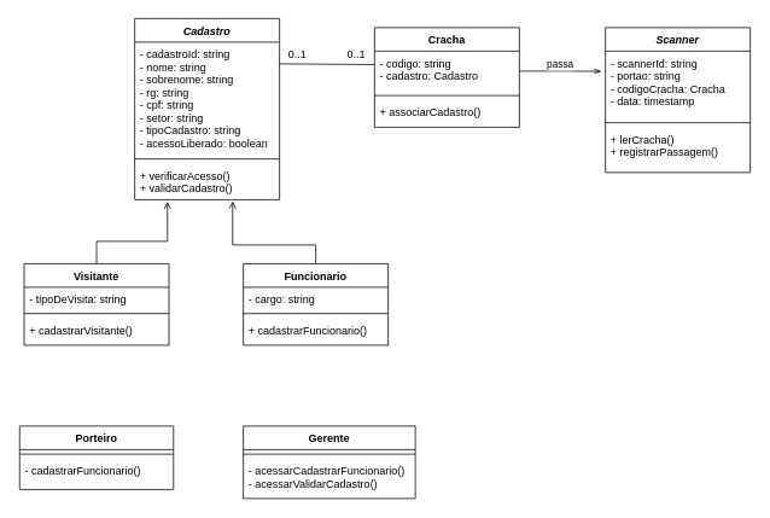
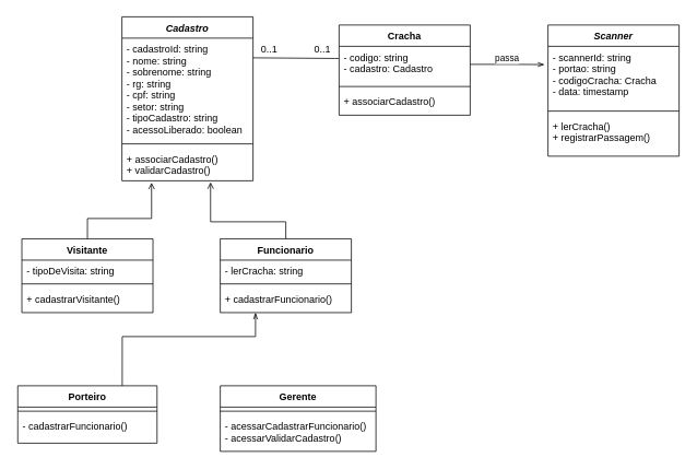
  <mxCell id="0" />
  <mxCell id="1" parent="0" />
  <mxCell id="2" style="edgeStyle=orthogonalEdgeStyle;rounded=0;orthogonalLoop=1;jettySize=auto;html=1;exitX=0.5;exitY=0;exitDx=0;exitDy=0;endArrow=open;endFill=0;entryX=0.676;entryY=1.042;entryDx=0;entryDy=0;entryPerimeter=0;" edge="1" parent="1" source="29" target="11"><mxGeometry relative="1" as="geometry"><mxPoint x="673.04" y="260" as="targetPoint" /><Array as="points"><mxPoint x="348" y="270" /><mxPoint x="256" y="270" /></Array></mxGeometry></mxCell>
  <mxCell id="3" style="edgeStyle=orthogonalEdgeStyle;rounded=0;orthogonalLoop=1;jettySize=auto;html=1;exitX=0.5;exitY=0;exitDx=0;exitDy=0;endArrow=open;endFill=0;entryX=0.226;entryY=1.054;entryDx=0;entryDy=0;entryPerimeter=0;" edge="1" parent="1" source="13" target="11"><mxGeometry relative="1" as="geometry"><mxPoint x="8.02" y="230" as="targetPoint" /><Array as="points"><mxPoint x="106" y="266" /><mxPoint x="184" y="266" /></Array></mxGeometry></mxCell>
  <mxCell id="4" style="edgeStyle=orthogonalEdgeStyle;rounded=0;orthogonalLoop=1;jettySize=auto;html=1;exitX=1;exitY=0.5;exitDx=0;exitDy=0;entryX=-0.027;entryY=0.301;entryDx=0;entryDy=0;endArrow=openThin;endFill=0;entryPerimeter=0;" edge="1" parent="1" source="19" target="23"><mxGeometry relative="1" as="geometry" /></mxCell>
  <mxCell id="5" value="passa" style="edgeLabel;html=1;align=center;verticalAlign=middle;resizable=0;points=[];" vertex="1" connectable="0" parent="4"><mxGeometry x="-0.227" y="2" relative="1" as="geometry"><mxPoint x="9.83" y="-6" as="offset" /></mxGeometry></mxCell>
  <mxCell id="6" value="0..1" style="text;html=1;strokeColor=none;fillColor=none;align=center;verticalAlign=middle;whiteSpace=wrap;rounded=0;" vertex="1" parent="1"><mxGeometry x="308" y="50" width="40" height="20" as="geometry" /></mxCell>
  <mxCell id="7" value="0..1" style="text;html=1;strokeColor=none;fillColor=none;align=center;verticalAlign=middle;whiteSpace=wrap;rounded=0;" vertex="1" parent="1"><mxGeometry x="373" y="50" width="40" height="20" as="geometry" /></mxCell>
  <mxCell id="8" value="Cadastro" style="swimlane;fontStyle=3;align=center;verticalAlign=top;childLayout=stackLayout;horizontal=1;startSize=26;horizontalStack=0;resizeParent=1;resizeParentMax=0;resizeLast=0;collapsible=1;marginBottom=0;" vertex="1" parent="1"><mxGeometry x="148" y="20" width="160" height="200" as="geometry" /></mxCell>
  <mxCell id="9" value="- cadastroId: string&#10;- nome: string&#10;- sobrenome: string&#10;- rg: string&#10;- cpf: string&#10;- setor: string&#10;- tipoCadastro: string&#10;- acessoLiberado: boolean" style="text;strokeColor=none;fillColor=none;align=left;verticalAlign=top;spacingLeft=4;spacingRight=4;overflow=hidden;rotatable=0;points=[[0,0.5],[1,0.5]];portConstraint=eastwest;" vertex="1" parent="8"><mxGeometry y="26" width="160" height="124" as="geometry" /></mxCell>
  <mxCell id="10" value="" style="line;strokeWidth=1;fillColor=none;align=left;verticalAlign=middle;spacingTop=-1;spacingLeft=3;spacingRight=3;rotatable=0;labelPosition=right;points=[];portConstraint=eastwest;" vertex="1" parent="8"><mxGeometry y="150" width="160" height="10" as="geometry" /></mxCell>
- <mxCell id="11" value="+ verificarAcesso()&#10;+ validarCadastro()" style="text;strokeColor=none;fillColor=none;align=left;verticalAlign=top;spacingLeft=4;spacingRight=4;overflow=hidden;rotatable=0;points=[[0,0.5],[1,0.5]];portConstraint=eastwest;" vertex="1" parent="8"><mxGeometry y="160" width="160" height="40" as="geometry" /></mxCell>
+ <mxCell id="11" value="+ associarCadastro()&#10;+ validarCadastro()" style="text;strokeColor=none;fillColor=none;align=left;verticalAlign=top;spacingLeft=4;spacingRight=4;overflow=hidden;rotatable=0;points=[[0,0.5],[1,0.5]];portConstraint=eastwest;" vertex="1" parent="8"><mxGeometry y="160" width="160" height="40" as="geometry" /></mxCell>
  <mxCell id="12" style="edgeStyle=orthogonalEdgeStyle;rounded=0;orthogonalLoop=1;jettySize=auto;html=1;entryX=0;entryY=1;entryDx=0;entryDy=0;endArrow=none;endFill=0;exitX=-0.004;exitY=0.336;exitDx=0;exitDy=0;exitPerimeter=0;" edge="1" parent="1" source="19" target="6"><mxGeometry relative="1" as="geometry"><mxPoint x="388" y="80" as="sourcePoint" /><Array as="points"><mxPoint x="408" y="71" /></Array></mxGeometry></mxCell>
  <mxCell id="13" value="Visitante" style="swimlane;fontStyle=1;align=center;verticalAlign=top;childLayout=stackLayout;horizontal=1;startSize=26;horizontalStack=0;resizeParent=1;resizeParentMax=0;resizeLast=0;collapsible=1;marginBottom=0;" vertex="1" parent="1"><mxGeometry x="25.86" y="290.76" width="160" height="90" as="geometry" /></mxCell>
  <mxCell id="14" value="- tipoDeVisita: string" style="text;strokeColor=none;fillColor=none;align=left;verticalAlign=top;spacingLeft=4;spacingRight=4;overflow=hidden;rotatable=0;points=[[0,0.5],[1,0.5]];portConstraint=eastwest;" vertex="1" parent="13"><mxGeometry y="26" width="160" height="24" as="geometry" /></mxCell>
  <mxCell id="15" value="" style="line;strokeWidth=1;fillColor=none;align=left;verticalAlign=middle;spacingTop=-1;spacingLeft=3;spacingRight=3;rotatable=0;labelPosition=right;points=[];portConstraint=eastwest;" vertex="1" parent="13"><mxGeometry y="50" width="160" height="10" as="geometry" /></mxCell>
  <mxCell id="16" value="+ cadastrarVisitante()" style="text;strokeColor=none;fillColor=none;align=left;verticalAlign=top;spacingLeft=4;spacingRight=4;overflow=hidden;rotatable=0;points=[[0,0.5],[1,0.5]];portConstraint=eastwest;" vertex="1" parent="13"><mxGeometry y="60" width="160" height="30" as="geometry" /></mxCell>
+ <mxCell id="17" style="edgeStyle=orthogonalEdgeStyle;rounded=0;orthogonalLoop=1;jettySize=auto;html=1;exitX=0.75;exitY=0;exitDx=0;exitDy=0;endArrow=openThin;endFill=0;" edge="1" parent="1" source="26" target="32"><mxGeometry relative="1" as="geometry"><mxPoint x="311" y="384" as="targetPoint" /><Array as="points"><mxPoint x="148" y="410" /><mxPoint x="311" y="410" /></Array></mxGeometry></mxCell>
  <mxCell id="18" value="Cracha" style="swimlane;fontStyle=1;align=center;verticalAlign=top;childLayout=stackLayout;horizontal=1;startSize=26;horizontalStack=0;resizeParent=1;resizeParentMax=0;resizeLast=0;collapsible=1;marginBottom=0;" vertex="1" parent="1"><mxGeometry x="413" y="30" width="160" height="110" as="geometry" /></mxCell>
  <mxCell id="19" value="- codigo: string&#10;- cadastro: Cadastro" style="text;strokeColor=none;fillColor=none;align=left;verticalAlign=top;spacingLeft=4;spacingRight=4;overflow=hidden;rotatable=0;points=[[0,0.5],[1,0.5]];portConstraint=eastwest;" vertex="1" parent="18"><mxGeometry y="26" width="160" height="44" as="geometry" /></mxCell>
  <mxCell id="20" value="" style="line;strokeWidth=1;fillColor=none;align=left;verticalAlign=middle;spacingTop=-1;spacingLeft=3;spacingRight=3;rotatable=0;labelPosition=right;points=[];portConstraint=eastwest;" vertex="1" parent="18"><mxGeometry y="70" width="160" height="10" as="geometry" /></mxCell>
  <mxCell id="21" value="+ associarCadastro()" style="text;strokeColor=none;fillColor=none;align=left;verticalAlign=top;spacingLeft=4;spacingRight=4;overflow=hidden;rotatable=0;points=[[0,0.5],[1,0.5]];portConstraint=eastwest;" vertex="1" parent="18"><mxGeometry y="80" width="160" height="30" as="geometry" /></mxCell>
  <mxCell id="22" value="Scanner" style="swimlane;fontStyle=3;align=center;verticalAlign=top;childLayout=stackLayout;horizontal=1;startSize=26;horizontalStack=0;resizeParent=1;resizeParentMax=0;resizeLast=0;collapsible=1;marginBottom=0;" vertex="1" parent="1"><mxGeometry x="668" y="30" width="160" height="160" as="geometry" /></mxCell>
  <mxCell id="23" value="- scannerId: string&#10;- portao: string&#10;- codigoCracha: Cracha&#10;- data: timestamp" style="text;strokeColor=none;fillColor=none;align=left;verticalAlign=top;spacingLeft=4;spacingRight=4;overflow=hidden;rotatable=0;points=[[0,0.5],[1,0.5]];portConstraint=eastwest;" vertex="1" parent="22"><mxGeometry y="26" width="160" height="74" as="geometry" /></mxCell>
  <mxCell id="24" value="" style="line;strokeWidth=1;fillColor=none;align=left;verticalAlign=middle;spacingTop=-1;spacingLeft=3;spacingRight=3;rotatable=0;labelPosition=right;points=[];portConstraint=eastwest;" vertex="1" parent="22"><mxGeometry y="100" width="160" height="10" as="geometry" /></mxCell>
  <mxCell id="25" value="+ lerCracha()&#10;+ registrarPassagem()" style="text;strokeColor=none;fillColor=none;align=left;verticalAlign=top;spacingLeft=4;spacingRight=4;overflow=hidden;rotatable=0;points=[[0,0.5],[1,0.5]];portConstraint=eastwest;" vertex="1" parent="22"><mxGeometry y="110" width="160" height="50" as="geometry" /></mxCell>
  <mxCell id="26" value="Porteiro" style="swimlane;fontStyle=1;align=center;verticalAlign=top;childLayout=stackLayout;horizontal=1;startSize=26;horizontalStack=0;resizeParent=1;resizeParentMax=0;resizeLast=0;collapsible=1;marginBottom=0;" vertex="1" parent="1"><mxGeometry x="20.86" y="470" width="170" height="70" as="geometry" /></mxCell>
  <mxCell id="27" value="" style="line;strokeWidth=1;fillColor=none;align=left;verticalAlign=middle;spacingTop=-1;spacingLeft=3;spacingRight=3;rotatable=0;labelPosition=right;points=[];portConstraint=eastwest;" vertex="1" parent="26"><mxGeometry y="26" width="170" height="10" as="geometry" /></mxCell>
  <mxCell id="28" value="- cadastrarFuncionario()" style="text;strokeColor=none;fillColor=none;align=left;verticalAlign=top;spacingLeft=4;spacingRight=4;overflow=hidden;rotatable=0;points=[[0,0.5],[1,0.5]];portConstraint=eastwest;" vertex="1" parent="26"><mxGeometry y="36" width="170" height="34" as="geometry" /></mxCell>
  <mxCell id="29" value="Funcionario" style="swimlane;fontStyle=1;align=center;verticalAlign=top;childLayout=stackLayout;horizontal=1;startSize=26;horizontalStack=0;resizeParent=1;resizeParentMax=0;resizeLast=0;collapsible=1;marginBottom=0;" vertex="1" parent="1"><mxGeometry x="268" y="290.76" width="160" height="90" as="geometry" /></mxCell>
- <mxCell id="30" value="- cargo: string" style="text;strokeColor=none;fillColor=none;align=left;verticalAlign=top;spacingLeft=4;spacingRight=4;overflow=hidden;rotatable=0;points=[[0,0.5],[1,0.5]];portConstraint=eastwest;" vertex="1" parent="29"><mxGeometry y="26" width="160" height="24" as="geometry" /></mxCell>
+ <mxCell id="30" value="- lerCracha: string" style="text;strokeColor=none;fillColor=none;align=left;verticalAlign=top;spacingLeft=4;spacingRight=4;overflow=hidden;rotatable=0;points=[[0,0.5],[1,0.5]];portConstraint=eastwest;" vertex="1" parent="29"><mxGeometry y="26" width="160" height="24" as="geometry" /></mxCell>
  <mxCell id="31" value="" style="line;strokeWidth=1;fillColor=none;align=left;verticalAlign=middle;spacingTop=-1;spacingLeft=3;spacingRight=3;rotatable=0;labelPosition=right;points=[];portConstraint=eastwest;" vertex="1" parent="29"><mxGeometry y="50" width="160" height="10" as="geometry" /></mxCell>
  <mxCell id="32" value="+ cadastrarFuncionario()" style="text;strokeColor=none;fillColor=none;align=left;verticalAlign=top;spacingLeft=4;spacingRight=4;overflow=hidden;rotatable=0;points=[[0,0.5],[1,0.5]];portConstraint=eastwest;" vertex="1" parent="29"><mxGeometry y="60" width="160" height="30" as="geometry" /></mxCell>
  <mxCell id="33" value="Gerente" style="swimlane;fontStyle=1;align=center;verticalAlign=top;childLayout=stackLayout;horizontal=1;startSize=26;horizontalStack=0;resizeParent=1;resizeParentMax=0;resizeLast=0;collapsible=1;marginBottom=0;" vertex="1" parent="1"><mxGeometry x="268" y="470" width="190" height="80" as="geometry" /></mxCell>
  <mxCell id="34" value="" style="line;strokeWidth=1;fillColor=none;align=left;verticalAlign=middle;spacingTop=-1;spacingLeft=3;spacingRight=3;rotatable=0;labelPosition=right;points=[];portConstraint=eastwest;" vertex="1" parent="33"><mxGeometry y="26" width="190" height="10" as="geometry" /></mxCell>
  <mxCell id="35" value="- acessarCadastrarFuncionario()&#10;- acessarValidarCadastro()" style="text;strokeColor=none;fillColor=none;align=left;verticalAlign=top;spacingLeft=4;spacingRight=4;overflow=hidden;rotatable=0;points=[[0,0.5],[1,0.5]];portConstraint=eastwest;" vertex="1" parent="33"><mxGeometry y="36" width="190" height="44" as="geometry" /></mxCell>
